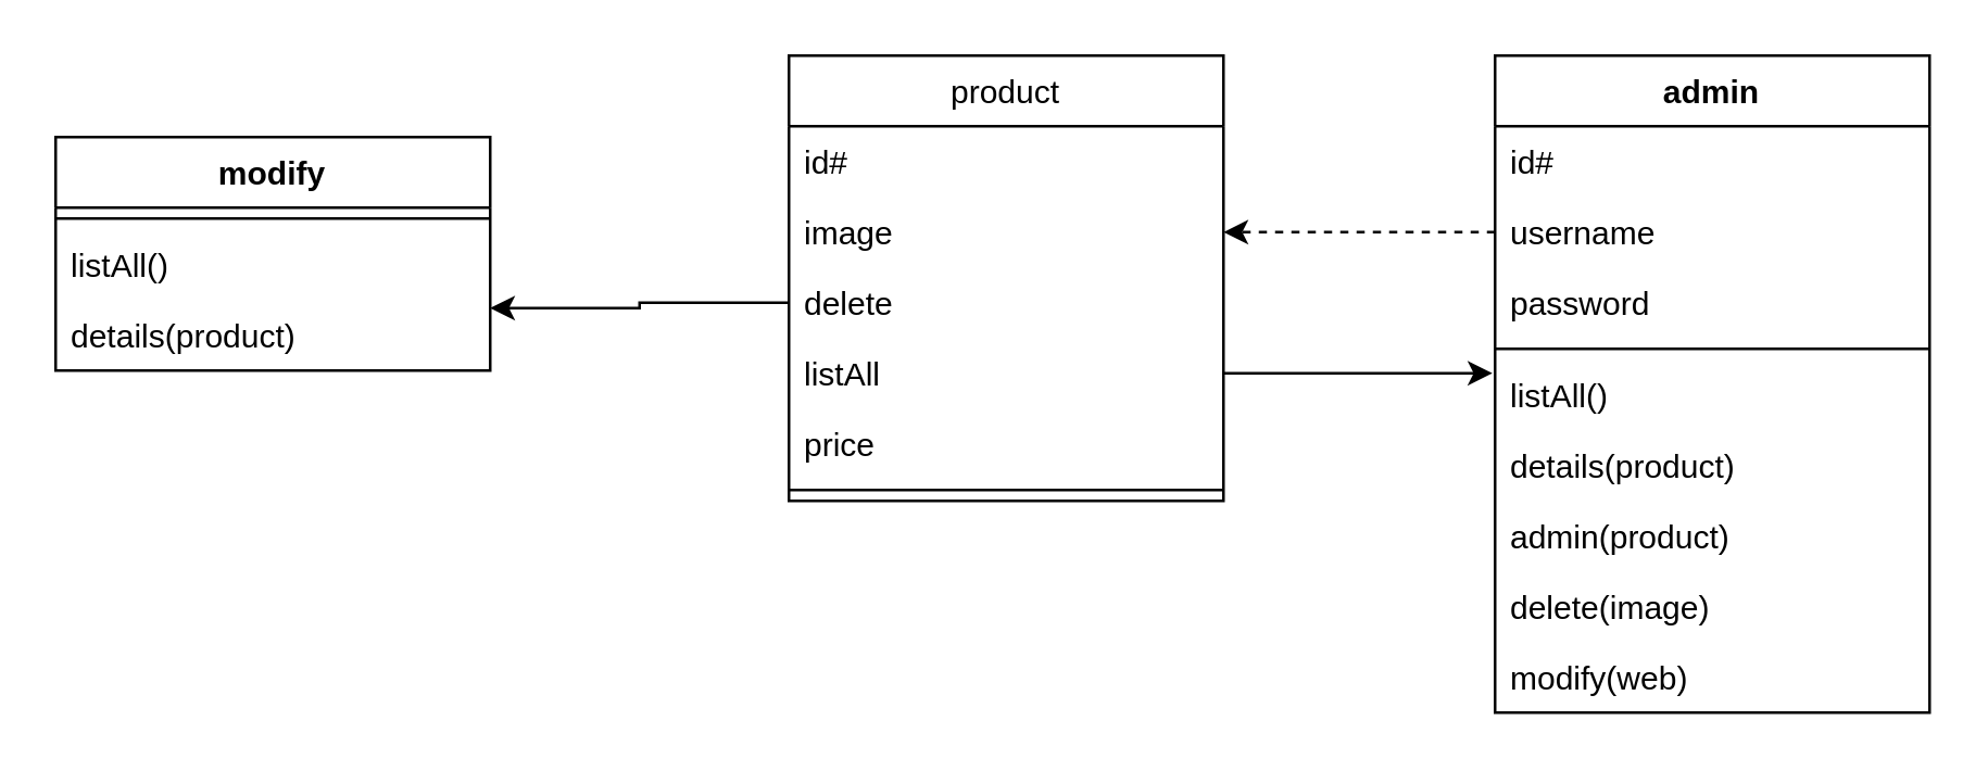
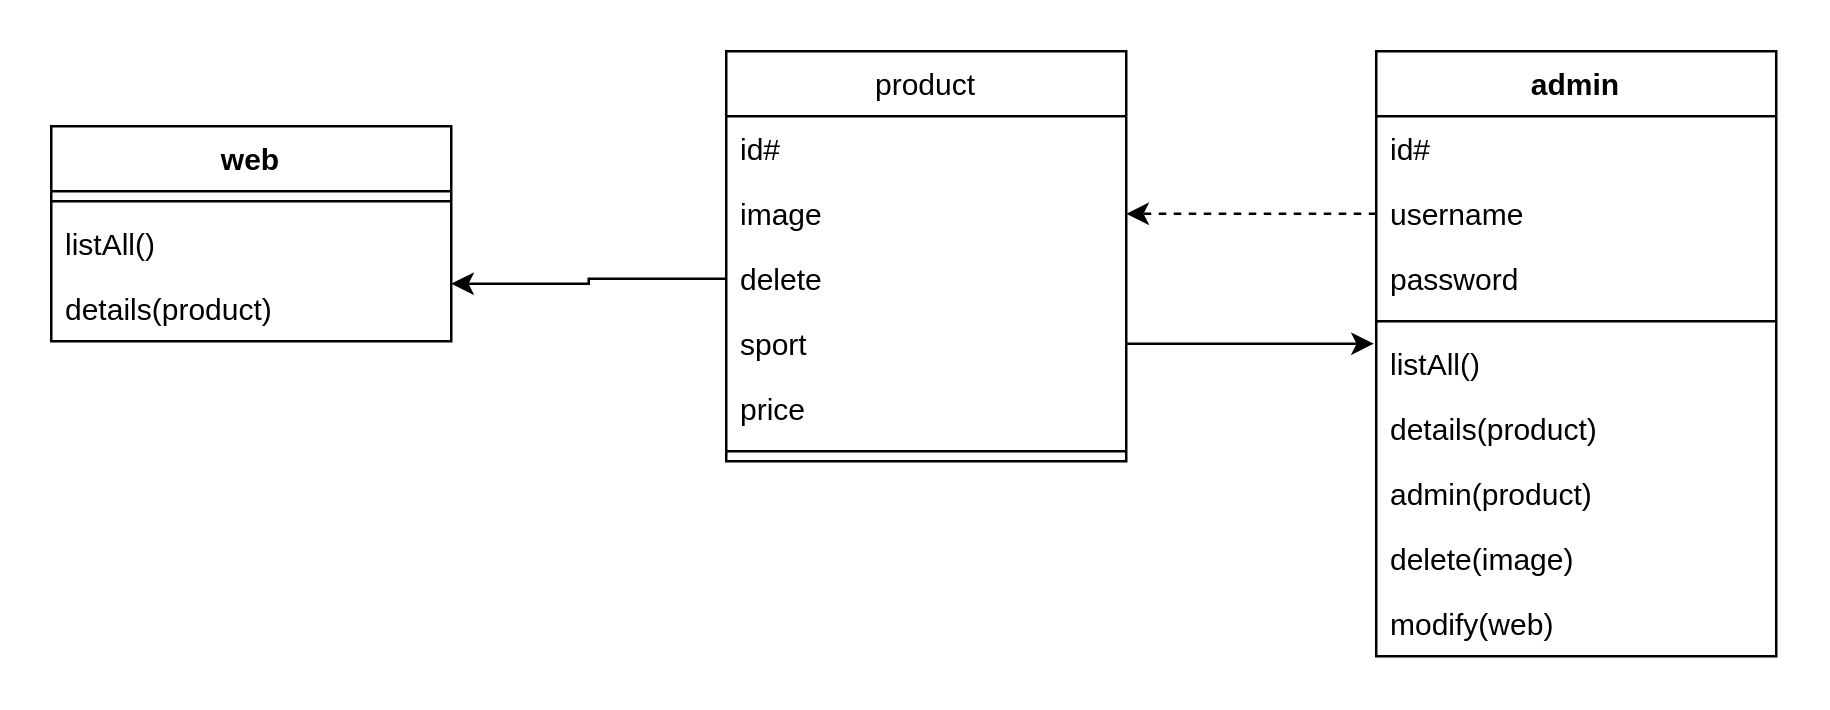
  <mxCell id="0" />
  <mxCell id="1" parent="0" />
  <mxCell id="2" value="product" style="swimlane;fontStyle=0;align=center;verticalAlign=top;childLayout=stackLayout;horizontal=1;startSize=26;horizontalStack=0;resizeParent=1;resizeLast=0;collapsible=1;marginBottom=0;rounded=0;shadow=0;strokeWidth=1;" parent="1" vertex="1"><mxGeometry x="290" y="20" width="160" height="164" as="geometry"><mxRectangle x="550" y="140" width="160" height="26" as="alternateBounds" /></mxGeometry></mxCell>
  <mxCell id="3" value="id#" style="text;align=left;verticalAlign=top;spacingLeft=4;spacingRight=4;overflow=hidden;rotatable=0;points=[[0,0.5],[1,0.5]];portConstraint=eastwest;" parent="2" vertex="1"><mxGeometry y="26" width="160" height="26" as="geometry" /></mxCell>
  <mxCell id="4" value="image" style="text;align=left;verticalAlign=top;spacingLeft=4;spacingRight=4;overflow=hidden;rotatable=0;points=[[0,0.5],[1,0.5]];portConstraint=eastwest;rounded=0;shadow=0;html=0;" parent="2" vertex="1"><mxGeometry y="52" width="160" height="26" as="geometry" /></mxCell>
  <mxCell id="5" value="delete" style="text;align=left;verticalAlign=top;spacingLeft=4;spacingRight=4;overflow=hidden;rotatable=0;points=[[0,0.5],[1,0.5]];portConstraint=eastwest;rounded=0;shadow=0;html=0;" parent="2" vertex="1"><mxGeometry y="78" width="160" height="26" as="geometry" /></mxCell>
- <mxCell id="6" value="listAll" style="text;align=left;verticalAlign=top;spacingLeft=4;spacingRight=4;overflow=hidden;rotatable=0;points=[[0,0.5],[1,0.5]];portConstraint=eastwest;rounded=0;shadow=0;html=0;" parent="2" vertex="1"><mxGeometry y="104" width="160" height="26" as="geometry" /></mxCell>
+ <mxCell id="6" value="sport" style="text;align=left;verticalAlign=top;spacingLeft=4;spacingRight=4;overflow=hidden;rotatable=0;points=[[0,0.5],[1,0.5]];portConstraint=eastwest;rounded=0;shadow=0;html=0;" parent="2" vertex="1"><mxGeometry y="104" width="160" height="26" as="geometry" /></mxCell>
  <mxCell id="7" value="price" style="text;align=left;verticalAlign=top;spacingLeft=4;spacingRight=4;overflow=hidden;rotatable=0;points=[[0,0.5],[1,0.5]];portConstraint=eastwest;rounded=0;shadow=0;html=0;" parent="2" vertex="1"><mxGeometry y="130" width="160" height="26" as="geometry" /></mxCell>
  <mxCell id="8" value="" style="line;html=1;strokeWidth=1;align=left;verticalAlign=middle;spacingTop=-1;spacingLeft=3;spacingRight=3;rotatable=0;labelPosition=right;points=[];portConstraint=eastwest;" parent="2" vertex="1"><mxGeometry y="156" width="160" height="8" as="geometry" /></mxCell>
  <mxCell id="9" value="admin" style="swimlane;fontStyle=1;align=center;verticalAlign=top;childLayout=stackLayout;horizontal=1;startSize=26;horizontalStack=0;resizeParent=1;resizeParentMax=0;resizeLast=0;collapsible=1;marginBottom=0;" vertex="1" parent="1"><mxGeometry x="550" y="20" width="160" height="242" as="geometry" /></mxCell>
  <mxCell id="10" value="id#" style="text;strokeColor=none;fillColor=none;align=left;verticalAlign=top;spacingLeft=4;spacingRight=4;overflow=hidden;rotatable=0;points=[[0,0.5],[1,0.5]];portConstraint=eastwest;" vertex="1" parent="9"><mxGeometry y="26" width="160" height="26" as="geometry" /></mxCell>
  <mxCell id="11" value="username" style="text;strokeColor=none;fillColor=none;align=left;verticalAlign=top;spacingLeft=4;spacingRight=4;overflow=hidden;rotatable=0;points=[[0,0.5],[1,0.5]];portConstraint=eastwest;" vertex="1" parent="9"><mxGeometry y="52" width="160" height="26" as="geometry" /></mxCell>
  <mxCell id="12" value="password" style="text;strokeColor=none;fillColor=none;align=left;verticalAlign=top;spacingLeft=4;spacingRight=4;overflow=hidden;rotatable=0;points=[[0,0.5],[1,0.5]];portConstraint=eastwest;" vertex="1" parent="9"><mxGeometry y="78" width="160" height="26" as="geometry" /></mxCell>
  <mxCell id="13" value="" style="line;strokeWidth=1;fillColor=none;align=left;verticalAlign=middle;spacingTop=-1;spacingLeft=3;spacingRight=3;rotatable=0;labelPosition=right;points=[];portConstraint=eastwest;" vertex="1" parent="9"><mxGeometry y="104" width="160" height="8" as="geometry" /></mxCell>
  <mxCell id="14" value="listAll()" style="text;strokeColor=none;fillColor=none;align=left;verticalAlign=top;spacingLeft=4;spacingRight=4;overflow=hidden;rotatable=0;points=[[0,0.5],[1,0.5]];portConstraint=eastwest;" vertex="1" parent="9"><mxGeometry y="112" width="160" height="26" as="geometry" /></mxCell>
  <mxCell id="15" value="details(product)" style="text;strokeColor=none;fillColor=none;align=left;verticalAlign=top;spacingLeft=4;spacingRight=4;overflow=hidden;rotatable=0;points=[[0,0.5],[1,0.5]];portConstraint=eastwest;" vertex="1" parent="9"><mxGeometry y="138" width="160" height="26" as="geometry" /></mxCell>
  <mxCell id="16" value="admin(product)" style="text;strokeColor=none;fillColor=none;align=left;verticalAlign=top;spacingLeft=4;spacingRight=4;overflow=hidden;rotatable=0;points=[[0,0.5],[1,0.5]];portConstraint=eastwest;" vertex="1" parent="9"><mxGeometry y="164" width="160" height="26" as="geometry" /></mxCell>
  <mxCell id="17" value="delete(image)" style="text;strokeColor=none;fillColor=none;align=left;verticalAlign=top;spacingLeft=4;spacingRight=4;overflow=hidden;rotatable=0;points=[[0,0.5],[1,0.5]];portConstraint=eastwest;" vertex="1" parent="9"><mxGeometry y="190" width="160" height="26" as="geometry" /></mxCell>
  <mxCell id="18" value="modify(web)" style="text;strokeColor=none;fillColor=none;align=left;verticalAlign=top;spacingLeft=4;spacingRight=4;overflow=hidden;rotatable=0;points=[[0,0.5],[1,0.5]];portConstraint=eastwest;" vertex="1" parent="9"><mxGeometry y="216" width="160" height="26" as="geometry" /></mxCell>
- <mxCell id="19" value="modify" style="swimlane;fontStyle=1;align=center;verticalAlign=top;childLayout=stackLayout;horizontal=1;startSize=26;horizontalStack=0;resizeParent=1;resizeParentMax=0;resizeLast=0;collapsible=1;marginBottom=0;" vertex="1" parent="1"><mxGeometry x="20" y="50" width="160" height="86" as="geometry" /></mxCell>
+ <mxCell id="19" value="web" style="swimlane;fontStyle=1;align=center;verticalAlign=top;childLayout=stackLayout;horizontal=1;startSize=26;horizontalStack=0;resizeParent=1;resizeParentMax=0;resizeLast=0;collapsible=1;marginBottom=0;" vertex="1" parent="1"><mxGeometry x="20" y="50" width="160" height="86" as="geometry" /></mxCell>
  <mxCell id="20" value="" style="line;strokeWidth=1;fillColor=none;align=left;verticalAlign=middle;spacingTop=-1;spacingLeft=3;spacingRight=3;rotatable=0;labelPosition=right;points=[];portConstraint=eastwest;" vertex="1" parent="19"><mxGeometry y="26" width="160" height="8" as="geometry" /></mxCell>
  <mxCell id="21" value="listAll()" style="text;strokeColor=none;fillColor=none;align=left;verticalAlign=top;spacingLeft=4;spacingRight=4;overflow=hidden;rotatable=0;points=[[0,0.5],[1,0.5]];portConstraint=eastwest;" vertex="1" parent="19"><mxGeometry y="34" width="160" height="26" as="geometry" /></mxCell>
  <mxCell id="22" value="details(product)" style="text;strokeColor=none;fillColor=none;align=left;verticalAlign=top;spacingLeft=4;spacingRight=4;overflow=hidden;rotatable=0;points=[[0,0.5],[1,0.5]];portConstraint=eastwest;" vertex="1" parent="19"><mxGeometry y="60" width="160" height="26" as="geometry" /></mxCell>
  <mxCell id="23" style="edgeStyle=orthogonalEdgeStyle;rounded=0;orthogonalLoop=1;jettySize=auto;html=1;entryX=1;entryY=0.5;entryDx=0;entryDy=0;dashed=1;" edge="1" parent="1" source="11" target="4"><mxGeometry relative="1" as="geometry" /></mxCell>
  <mxCell id="24" style="edgeStyle=orthogonalEdgeStyle;rounded=0;orthogonalLoop=1;jettySize=auto;html=1;entryX=-0.006;entryY=0.192;entryDx=0;entryDy=0;entryPerimeter=0;" edge="1" parent="1" source="6" target="14"><mxGeometry relative="1" as="geometry" /></mxCell>
  <mxCell id="25" style="edgeStyle=orthogonalEdgeStyle;rounded=0;orthogonalLoop=1;jettySize=auto;html=1;entryX=1;entryY=0.115;entryDx=0;entryDy=0;entryPerimeter=0;" edge="1" parent="1" source="5" target="22"><mxGeometry relative="1" as="geometry" /></mxCell>
